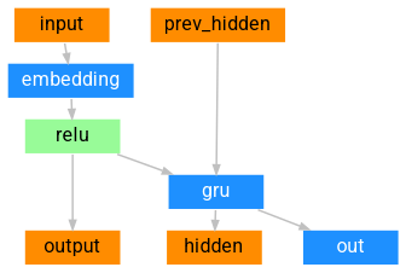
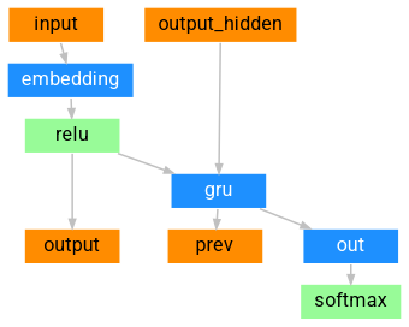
  digraph {
    fontname=Roboto
    nodesep=0.3
    ranksep=0.15
    node [color=white fillcolor=darkorange fontname=Roboto fontsize=11 shape=rect style=filled]
    edge [arrowsize=0.5 color=gray fontname=Roboto]
    input [height=0.2]
-   prev_hidden [height=0.2]
-   hidden [height=0.2]
+   prev_hidden [height=0.2 label=output_hidden]
+   hidden [height=0.2 label=prev]
    output [height=0.2]
    embedding [fillcolor=dodgerblue fontcolor=white height=0.2]
    gru [fillcolor=dodgerblue fontcolor=white height=0.2]
    relu [fillcolor=palegreen height=0.2]
    out [fillcolor=dodgerblue fontcolor=white height=0.2]
+   softmax [fillcolor=palegreen height=0.2]
    subgraph sub_1 {
      rank=same
      input
      prev_hidden
    }
    subgraph sub_2 {
      rank=same
      hidden
      output
    }
    input -> embedding
    prev_hidden -> gru
    embedding -> relu
    gru -> hidden
    gru -> out
    relu -> output
    relu -> gru
+   out -> softmax
  }
